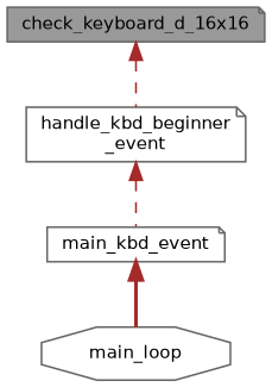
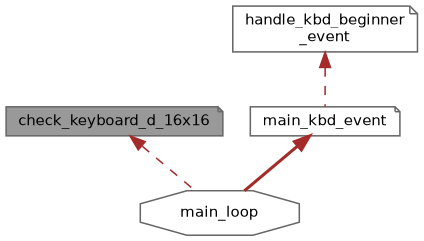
  digraph {
    rankdir=TB
    node [color=grey40 fillcolor=white fontname=Helvetica fontsize=10 shape=note style=filled]
    edge [color=brown dir=back fontname=Helvetica fontsize=10 labelfontname=Helvetica labelfontsize=10 style=dashed]
    n1 [color=gray40 fillcolor=grey60 fontcolor=black height=0.2 label=check_keyboard_d_16x16 width=0.4]
    n2 [height=0.2 label="handle_kbd_beginner\l_event" width=0.4]
    n3 [height=0.2 label=main_kbd_event width=0.4]
    n4 [height=0.2 label=main_loop shape=octagon width=0.4]
-   n1 -> n2
+   n1 -> n4
    n2 -> n3
    n3 -> n4 [style=bold]
  }
